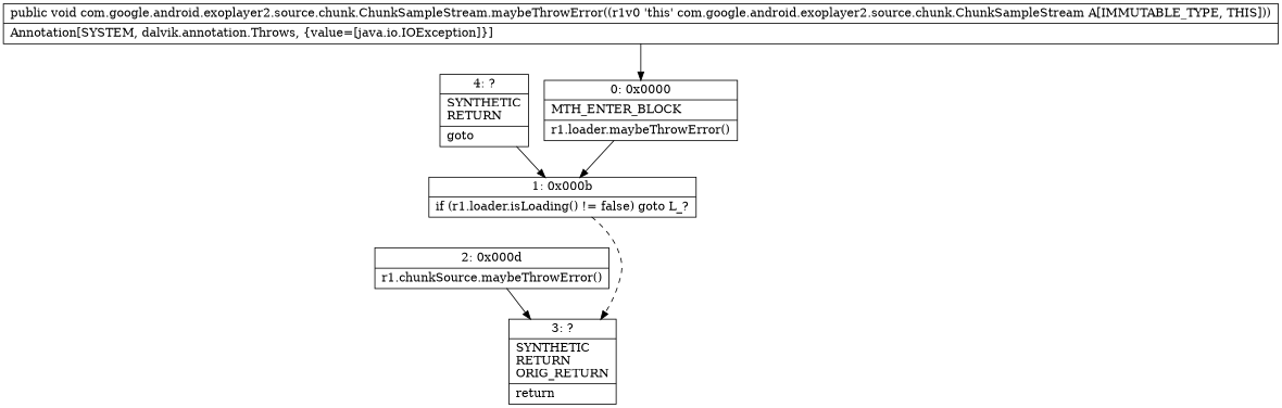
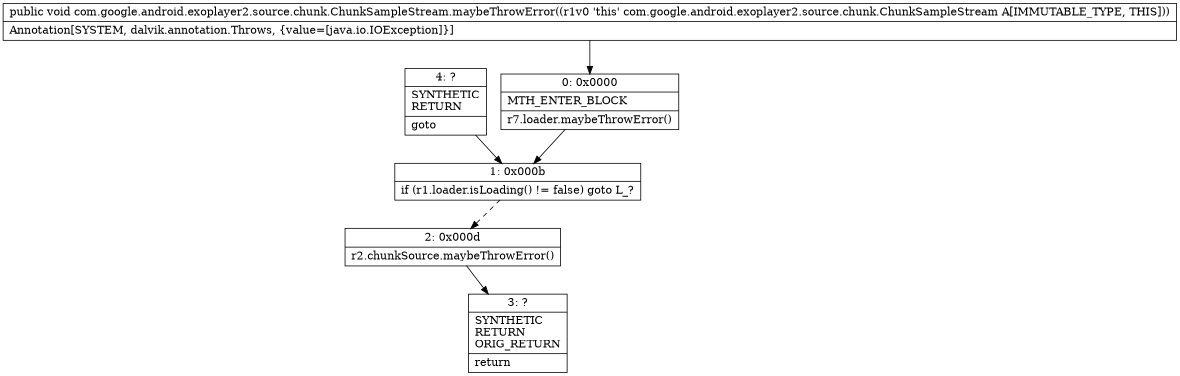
  digraph {
    node [shape=record]
-   n1 [label="{0\:\ 0x0000|MTH_ENTER_BLOCK\l|r1.loader.maybeThrowError()\l}"]
+   n1 [label="{0\:\ 0x0000|MTH_ENTER_BLOCK\l|r7.loader.maybeThrowError()\l}"]
    n2 [label="{1\:\ 0x000b|if (r1.loader.isLoading() != false) goto L_?\l}"]
-   n3 [label="{2\:\ 0x000d|r1.chunkSource.maybeThrowError()\l}"]
+   n3 [label="{2\:\ 0x000d|r2.chunkSource.maybeThrowError()\l}"]
    n4 [label="{3\:\ ?|SYNTHETIC\lRETURN\lORIG_RETURN\l|return\l}"]
    n5 [label="{4\:\ ?|SYNTHETIC\lRETURN\l|goto\l}"]
    n6 [label="{public void com.google.android.exoplayer2.source.chunk.ChunkSampleStream.maybeThrowError((r1v0 'this' com.google.android.exoplayer2.source.chunk.ChunkSampleStream A[IMMUTABLE_TYPE, THIS]))  | Annotation[SYSTEM, dalvik.annotation.Throws, \{value=[java.io.IOException]\}]\l}"]
    n1 -> n2
-   n2 -> n4 [style=dashed]
+   n2 -> n3 [style=dashed]
    n3 -> n4
    n5 -> n2
    n6 -> n1
  }
